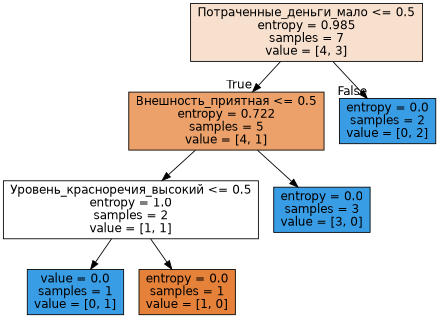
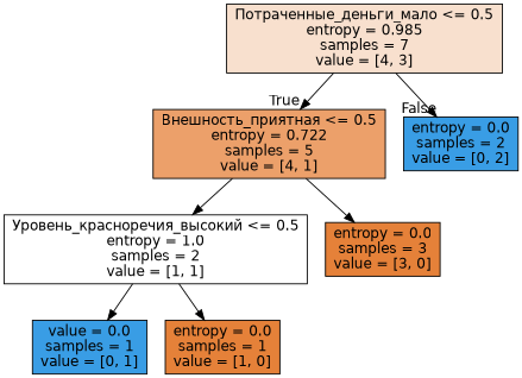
  digraph {
    node [color=black fillcolor="#399de5" fontname=helvetica shape=box style=filled]
    edge [fontname=helvetica]
    n1 [fillcolor="#f8e0ce" label="Потраченные_деньги_мало <= 0.5\nentropy = 0.985\nsamples = 7\nvalue = [4, 3]"]
    n2 [fillcolor="#eca06a" label="Внешность_приятная <= 0.5\nentropy = 0.722\nsamples = 5\nvalue = [4, 1]"]
    n3 [label="entropy = 0.0\nsamples = 2\nvalue = [0, 2]"]
    n4 [fillcolor="#ffffff" label="Уровень_красноречия_высокий <= 0.5\nentropy = 1.0\nsamples = 2\nvalue = [1, 1]"]
-   n5 [label="entropy = 0.0\nsamples = 3\nvalue = [3, 0]"]
+   n5 [fillcolor="#e58139" label="entropy = 0.0\nsamples = 3\nvalue = [3, 0]"]
    n6 [label="value = 0.0\nsamples = 1\nvalue = [0, 1]"]
    n7 [fillcolor="#e58139" label="entropy = 0.0\nsamples = 1\nvalue = [1, 0]"]
    n1 -> n2 [headlabel=True labelangle=45 labeldistance=2.5]
    n1 -> n3 [headlabel=False labelangle=-45 labeldistance=2.5]
    n2 -> n4
    n2 -> n5
    n4 -> n6
    n4 -> n7
  }
